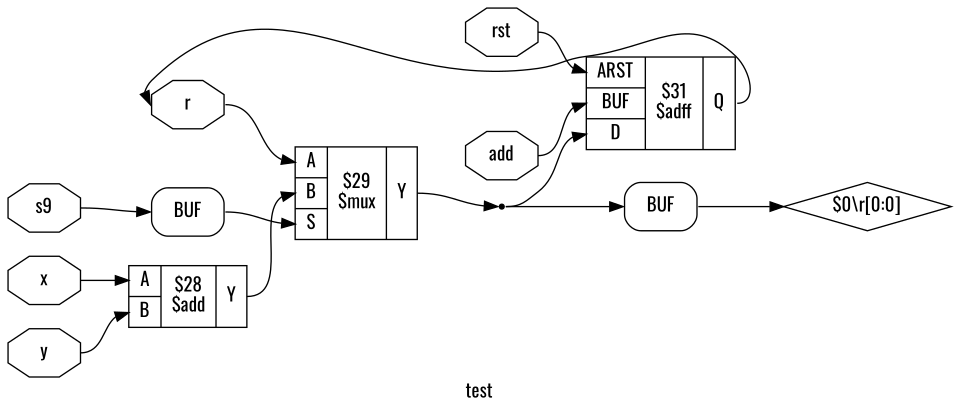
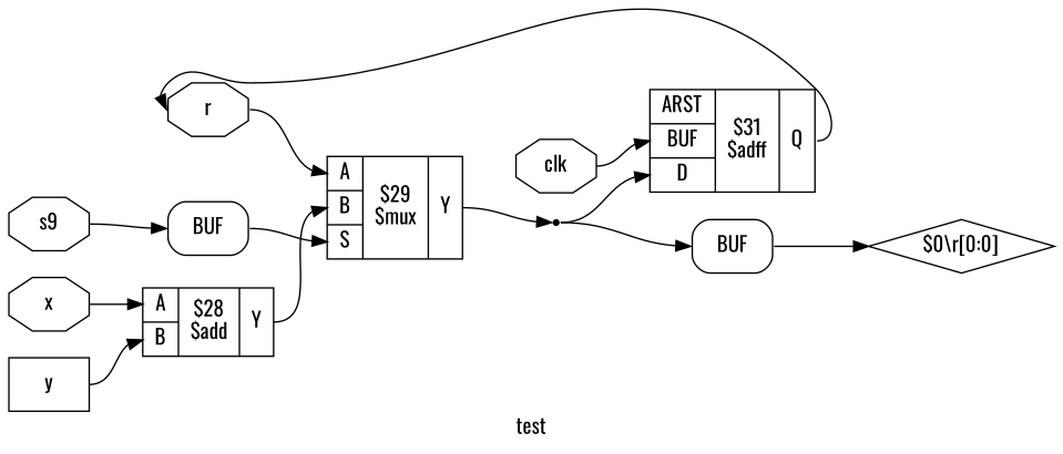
  digraph {
    fontname=Oswald
    label=test
    rankdir=LR
    remincross=true
    node [fontname=Oswald shape=octagon]
    edge [color=black fontname=Oswald headport=w tailport=e]
    n5 [color=black fontcolor=black label=r]
    c20 [label="{{<p16> A|<p17> B|<p18> S}|$29\n$mux|{<p19> Y}}" shape=record]
    n1 [shape=point]
-   n6 [color=black fontcolor=black label=rst]
    c15 [label="{{<p11> ARST|<p12> BUF|<p13> D}|$31\n$adff|{<p14> Q}}" shape=record]
    n7 [color=black fontcolor=black label=s9]
    x0 [label=BUF shape=box style=rounded]
-   n8 [color=black fontcolor=black label=add]
-   n9 [color=black fontcolor=black label=y]
+   n8 [color=black fontcolor=black label=clk]
+   n9 [color=black fontcolor=black label=y shape=box]
    c21 [label="{{<p16> A|<p17> B}|$28\n$add|{<p19> Y}}" shape=record]
    n10 [color=black fontcolor=black label=x]
    x1 [label=BUF shape=box style=rounded]
    n4 [label="$0\\r[0:0]" shape=diamond]
    n5 -> c20 [headport="p16:w"]
    c20 -> n1 [tailport="p19:e"]
    n1 -> c15 [headport="p13:w"]
    n1 -> x1 [headport="w:w"]
-   n6 -> c15 [headport="p11:w"]
    c15 -> n5 [tailport="p14:e"]
    n7 -> x0 [headport="w:w"]
    x0 -> c20 [headport="p18:w" tailport="e:e"]
    n8 -> c15 [headport="p12:w"]
    n9 -> c21 [headport="p17:w"]
    c21 -> c20 [headport="p17:w" tailport="p19:e"]
    n10 -> c21 [headport="p16:w"]
    x1 -> n4 [tailport="e:e"]
  }
